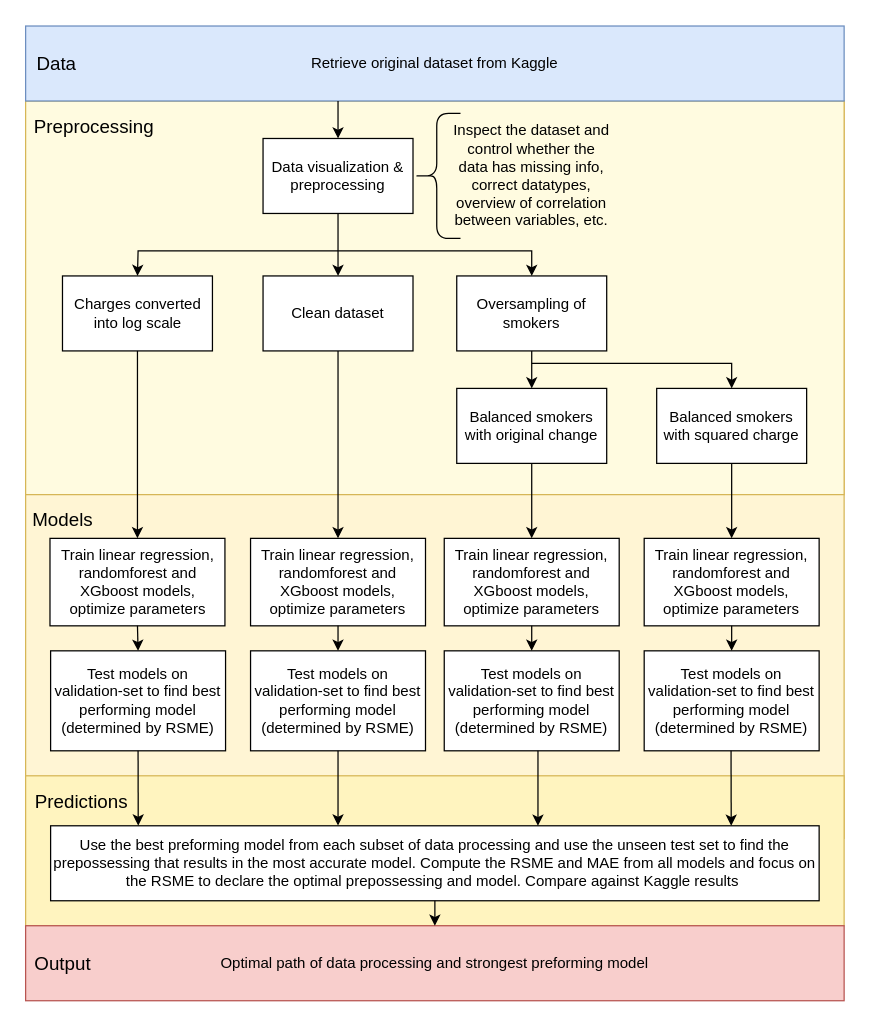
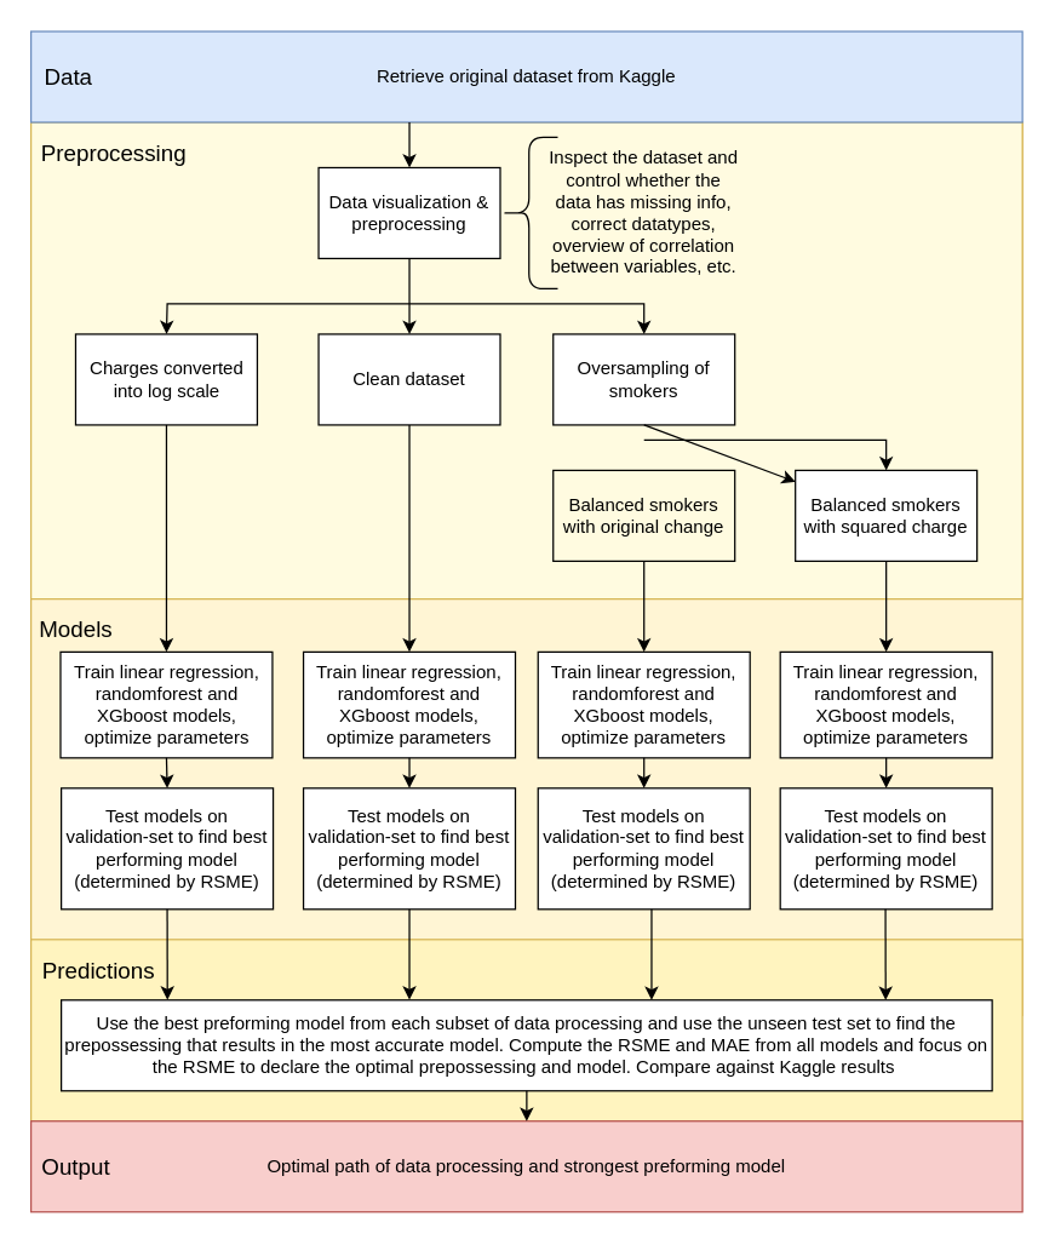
  <mxCell id="0" />
  <mxCell id="1" parent="0" />
  <mxCell id="2" value="" style="rounded=0;whiteSpace=wrap;html=1;fillColor=#FFF5D4;strokeColor=#d6b656;" parent="1" vertex="1"><mxGeometry x="20" y="80" width="655" height="590" as="geometry" /></mxCell>
  <mxCell id="3" value="" style="rounded=0;whiteSpace=wrap;html=1;fillColor=#FFF4BF;strokeColor=#d6b656;" vertex="1" parent="1"><mxGeometry x="20" y="620" width="655" height="120" as="geometry" /></mxCell>
  <mxCell id="4" value="" style="rounded=0;whiteSpace=wrap;html=1;fillColor=#FFFBE0;strokeColor=#d6b656;gradientColor=none;" vertex="1" parent="1"><mxGeometry x="20" y="80" width="655" height="315" as="geometry" /></mxCell>
  <mxCell id="5" value="Charges converted into log scale" style="rounded=0;whiteSpace=wrap;html=1;" parent="1" vertex="1"><mxGeometry x="49.5" y="220" width="120" height="60" as="geometry" /></mxCell>
  <mxCell id="6" value="Clean dataset" style="rounded=0;whiteSpace=wrap;html=1;" parent="1" vertex="1"><mxGeometry x="210" y="220" width="120" height="60" as="geometry" /></mxCell>
  <mxCell id="7" value="Oversampling of smokers" style="rounded=0;whiteSpace=wrap;html=1;" parent="1" vertex="1"><mxGeometry x="365" y="220" width="120" height="60" as="geometry" /></mxCell>
  <mxCell id="8" value="Retrieve original dataset from Kaggle" style="rounded=0;whiteSpace=wrap;html=1;fillColor=#dae8fc;strokeColor=#6c8ebf;" parent="1" vertex="1"><mxGeometry x="20" y="20" width="655" height="60" as="geometry" /></mxCell>
  <mxCell id="9" value="Data visualization &amp;amp; p&lt;font style=&quot;font-size: 12px;&quot;&gt;reprocessing&lt;/font&gt;" style="rounded=0;whiteSpace=wrap;html=1;" parent="1" vertex="1"><mxGeometry x="210" y="110" width="120" height="60" as="geometry" /></mxCell>
  <mxCell id="10" value="" style="shape=curlyBracket;whiteSpace=wrap;html=1;rounded=1;labelPosition=left;verticalLabelPosition=middle;align=right;verticalAlign=middle;" parent="1" vertex="1"><mxGeometry x="330" y="90" width="38" height="100" as="geometry" /></mxCell>
  <mxCell id="11" value="Inspect the dataset and control whether the data has missing info, correct datatypes, overview of correlation between variables, etc." style="text;html=1;align=center;verticalAlign=middle;whiteSpace=wrap;rounded=0;" parent="1" vertex="1"><mxGeometry x="360" y="90" width="130" height="100" as="geometry" /></mxCell>
  <mxCell id="12" value="" style="endArrow=classic;html=1;rounded=0;entryX=0.5;entryY=0;entryDx=0;entryDy=0;" parent="1" target="9" edge="1"><mxGeometry width="50" height="50" relative="1" as="geometry"><mxPoint x="270" y="80" as="sourcePoint" /><mxPoint x="310" y="230" as="targetPoint" /></mxGeometry></mxCell>
  <mxCell id="13" value="" style="endArrow=classic;html=1;rounded=0;exitX=0.5;exitY=1;exitDx=0;exitDy=0;entryX=0.5;entryY=0;entryDx=0;entryDy=0;" parent="1" source="9" target="6" edge="1"><mxGeometry width="50" height="50" relative="1" as="geometry"><mxPoint x="260" y="280" as="sourcePoint" /><mxPoint x="310" y="230" as="targetPoint" /></mxGeometry></mxCell>
  <mxCell id="14" value="" style="endArrow=classic;html=1;rounded=0;entryX=0.5;entryY=0;entryDx=0;entryDy=0;" parent="1" target="5" edge="1"><mxGeometry width="50" height="50" relative="1" as="geometry"><mxPoint x="270" y="200" as="sourcePoint" /><mxPoint x="310" y="230" as="targetPoint" /><Array as="points"><mxPoint x="110" y="200" /></Array></mxGeometry></mxCell>
  <mxCell id="15" value="" style="endArrow=classic;html=1;rounded=0;entryX=0.5;entryY=0;entryDx=0;entryDy=0;" parent="1" target="7" edge="1"><mxGeometry width="50" height="50" relative="1" as="geometry"><mxPoint x="270" y="200" as="sourcePoint" /><mxPoint x="123" y="230" as="targetPoint" /><Array as="points"><mxPoint x="425" y="200" /></Array></mxGeometry></mxCell>
  <mxCell id="16" value="Balanced smokers with squared charge" style="rounded=0;whiteSpace=wrap;html=1;" parent="1" vertex="1"><mxGeometry x="525" y="310" width="120" height="60" as="geometry" /></mxCell>
- <mxCell id="17" value="Balanced smokers&lt;div&gt;with original change&lt;/div&gt;" style="rounded=0;whiteSpace=wrap;html=1;" parent="1" vertex="1"><mxGeometry x="365" y="310" width="120" height="60" as="geometry" /></mxCell>
- <mxCell id="18" value="" style="endArrow=classic;html=1;rounded=0;exitX=0.5;exitY=1;exitDx=0;exitDy=0;entryX=0.5;entryY=0;entryDx=0;entryDy=0;" parent="1" source="7" target="17" edge="1"><mxGeometry width="50" height="50" relative="1" as="geometry"><mxPoint x="390" y="320" as="sourcePoint" /><mxPoint x="440" y="270" as="targetPoint" /></mxGeometry></mxCell>
+ <mxCell id="17" value="Balanced smokers&lt;div&gt;with original change&lt;/div&gt;" style="rounded=0;whiteSpace=wrap;html=1;fillColor=#fffbe0;" parent="1" vertex="1"><mxGeometry x="365" y="310" width="120" height="60" as="geometry" /></mxCell>
+ <mxCell id="18" value="" style="endArrow=classic;html=1;rounded=0;exitX=0.5;exitY=1;exitDx=0;exitDy=0;" parent="1" source="7" target="16" edge="1"><mxGeometry width="50" height="50" relative="1" as="geometry"><mxPoint x="390" y="320" as="sourcePoint" /><mxPoint x="440" y="270" as="targetPoint" /></mxGeometry></mxCell>
  <mxCell id="19" value="" style="endArrow=classic;html=1;rounded=0;entryX=0.5;entryY=0;entryDx=0;entryDy=0;" parent="1" target="16" edge="1"><mxGeometry width="50" height="50" relative="1" as="geometry"><mxPoint x="425" y="290" as="sourcePoint" /><mxPoint x="440" y="270" as="targetPoint" /><Array as="points"><mxPoint x="585" y="290" /></Array></mxGeometry></mxCell>
  <mxCell id="20" value="Train linear regression, randomforest and XGboost models,&lt;div&gt;optimize parameters&lt;/div&gt;" style="rounded=0;whiteSpace=wrap;html=1;" parent="1" vertex="1"><mxGeometry x="39.5" y="430" width="140" height="70" as="geometry" /></mxCell>
  <mxCell id="21" value="Train linear regression, randomforest and XGboost models,&lt;div&gt;optimize parameters&lt;/div&gt;" style="rounded=0;whiteSpace=wrap;html=1;" parent="1" vertex="1"><mxGeometry x="200" y="430" width="140" height="70" as="geometry" /></mxCell>
  <mxCell id="22" value="Train linear regression, randomforest and XGboost models,&lt;div&gt;optimize parameters&lt;/div&gt;" style="rounded=0;whiteSpace=wrap;html=1;" parent="1" vertex="1"><mxGeometry x="355" y="430" width="140" height="70" as="geometry" /></mxCell>
  <mxCell id="23" value="Train linear regression, randomforest and XGboost models,&lt;div&gt;optimize parameters&lt;/div&gt;" style="rounded=0;whiteSpace=wrap;html=1;" parent="1" vertex="1"><mxGeometry x="515" y="430" width="140" height="70" as="geometry" /></mxCell>
  <mxCell id="24" value="" style="endArrow=classic;html=1;rounded=0;exitX=0.5;exitY=1;exitDx=0;exitDy=0;entryX=0.5;entryY=0;entryDx=0;entryDy=0;" parent="1" source="5" target="20" edge="1"><mxGeometry width="50" height="50" relative="1" as="geometry"><mxPoint x="290" y="400" as="sourcePoint" /><mxPoint x="340" y="350" as="targetPoint" /></mxGeometry></mxCell>
  <mxCell id="25" value="" style="endArrow=classic;html=1;rounded=0;exitX=0.5;exitY=1;exitDx=0;exitDy=0;entryX=0.5;entryY=0;entryDx=0;entryDy=0;" parent="1" source="6" target="21" edge="1"><mxGeometry width="50" height="50" relative="1" as="geometry"><mxPoint x="290" y="400" as="sourcePoint" /><mxPoint x="340" y="350" as="targetPoint" /></mxGeometry></mxCell>
  <mxCell id="26" value="" style="endArrow=classic;html=1;rounded=0;exitX=0.5;exitY=1;exitDx=0;exitDy=0;entryX=0.5;entryY=0;entryDx=0;entryDy=0;" parent="1" source="17" target="22" edge="1"><mxGeometry width="50" height="50" relative="1" as="geometry"><mxPoint x="290" y="400" as="sourcePoint" /><mxPoint x="340" y="350" as="targetPoint" /></mxGeometry></mxCell>
  <mxCell id="27" value="" style="endArrow=classic;html=1;rounded=0;exitX=0.5;exitY=1;exitDx=0;exitDy=0;entryX=0.5;entryY=0;entryDx=0;entryDy=0;" parent="1" source="16" target="23" edge="1"><mxGeometry width="50" height="50" relative="1" as="geometry"><mxPoint x="290" y="400" as="sourcePoint" /><mxPoint x="340" y="350" as="targetPoint" /></mxGeometry></mxCell>
  <mxCell id="28" value="Test models on validation-set to find best performing model (determined by RSME)" style="rounded=0;whiteSpace=wrap;html=1;" parent="1" vertex="1"><mxGeometry x="40" y="520" width="140" height="80" as="geometry" /></mxCell>
  <mxCell id="29" value="Test models on validation-set to find best performing model (determined by RSME)" style="rounded=0;whiteSpace=wrap;html=1;" parent="1" vertex="1"><mxGeometry x="200" y="520" width="140" height="80" as="geometry" /></mxCell>
  <mxCell id="30" value="Test models on validation-set to find best performing model (determined by RSME)" style="rounded=0;whiteSpace=wrap;html=1;" parent="1" vertex="1"><mxGeometry x="355" y="520" width="140" height="80" as="geometry" /></mxCell>
  <mxCell id="31" value="Test models on validation-set to find best performing model (determined by RSME)" style="rounded=0;whiteSpace=wrap;html=1;" parent="1" vertex="1"><mxGeometry x="515" y="520" width="140" height="80" as="geometry" /></mxCell>
  <mxCell id="32" value="Use the best preforming model from each subset of data processing and use the unseen test set to find the prepossessing that results in the most accurate model. Compute the RSME and MAE from all models and focus on the RSME to declare the optimal prepossessing and model. Compare against Kaggle results&amp;nbsp;" style="rounded=0;whiteSpace=wrap;html=1;" parent="1" vertex="1"><mxGeometry x="40" y="660" width="615" height="60" as="geometry" /></mxCell>
  <mxCell id="33" value="" style="endArrow=classic;html=1;rounded=0;exitX=0.5;exitY=1;exitDx=0;exitDy=0;entryX=0.5;entryY=0;entryDx=0;entryDy=0;" parent="1" source="20" target="28" edge="1"><mxGeometry width="50" height="50" relative="1" as="geometry"><mxPoint x="286" y="440" as="sourcePoint" /><mxPoint x="336" y="390" as="targetPoint" /></mxGeometry></mxCell>
  <mxCell id="34" value="" style="endArrow=classic;html=1;rounded=0;exitX=0.5;exitY=1;exitDx=0;exitDy=0;entryX=0.5;entryY=0;entryDx=0;entryDy=0;" parent="1" source="21" target="29" edge="1"><mxGeometry width="50" height="50" relative="1" as="geometry"><mxPoint x="290" y="440" as="sourcePoint" /><mxPoint x="340" y="390" as="targetPoint" /></mxGeometry></mxCell>
  <mxCell id="35" value="" style="endArrow=classic;html=1;rounded=0;exitX=0.5;exitY=1;exitDx=0;exitDy=0;entryX=0.114;entryY=-0.002;entryDx=0;entryDy=0;entryPerimeter=0;" parent="1" target="32" edge="1"><mxGeometry width="50" height="50" relative="1" as="geometry"><mxPoint x="110" y="600" as="sourcePoint" /><mxPoint x="340" y="550" as="targetPoint" /></mxGeometry></mxCell>
  <mxCell id="36" value="" style="endArrow=classic;html=1;rounded=0;exitX=0.5;exitY=1;exitDx=0;exitDy=0;entryX=0.374;entryY=-0.003;entryDx=0;entryDy=0;entryPerimeter=0;" parent="1" target="32" edge="1"><mxGeometry width="50" height="50" relative="1" as="geometry"><mxPoint x="270" y="600" as="sourcePoint" /><mxPoint x="380" y="550" as="targetPoint" /></mxGeometry></mxCell>
  <mxCell id="37" value="" style="endArrow=classic;html=1;rounded=0;exitX=0.5;exitY=1;exitDx=0;exitDy=0;" parent="1" edge="1"><mxGeometry width="50" height="50" relative="1" as="geometry"><mxPoint x="430" y="600" as="sourcePoint" /><mxPoint x="430" y="660" as="targetPoint" /></mxGeometry></mxCell>
  <mxCell id="38" value="" style="endArrow=classic;html=1;rounded=0;exitX=0.5;exitY=1;exitDx=0;exitDy=0;entryX=0.895;entryY=0;entryDx=0;entryDy=0;entryPerimeter=0;" parent="1" edge="1"><mxGeometry width="50" height="50" relative="1" as="geometry"><mxPoint x="584.5" y="600" as="sourcePoint" /><mxPoint x="584.65" y="660" as="targetPoint" /></mxGeometry></mxCell>
  <mxCell id="39" value="" style="endArrow=classic;html=1;rounded=0;exitX=0.5;exitY=1;exitDx=0;exitDy=0;entryX=0.5;entryY=0;entryDx=0;entryDy=0;" parent="1" source="22" target="30" edge="1"><mxGeometry width="50" height="50" relative="1" as="geometry"><mxPoint x="170" y="440" as="sourcePoint" /><mxPoint x="220" y="390" as="targetPoint" /></mxGeometry></mxCell>
  <mxCell id="40" value="" style="endArrow=classic;html=1;rounded=0;exitX=0.5;exitY=1;exitDx=0;exitDy=0;entryX=0.5;entryY=0;entryDx=0;entryDy=0;" parent="1" source="23" target="31" edge="1"><mxGeometry width="50" height="50" relative="1" as="geometry"><mxPoint x="170" y="440" as="sourcePoint" /><mxPoint x="220" y="390" as="targetPoint" /></mxGeometry></mxCell>
  <mxCell id="41" value="&lt;font style=&quot;font-size: 15px;&quot;&gt;Preprocessing&lt;/font&gt;" style="text;html=1;align=center;verticalAlign=middle;whiteSpace=wrap;rounded=0;" parent="1" vertex="1"><mxGeometry x="20" y="80" width="110" height="40" as="geometry" /></mxCell>
  <mxCell id="42" value="&lt;font style=&quot;font-size: 15px;&quot;&gt;Data&lt;/font&gt;" style="text;html=1;align=center;verticalAlign=middle;whiteSpace=wrap;rounded=0;" parent="1" vertex="1"><mxGeometry x="20" y="20" width="50" height="60" as="geometry" /></mxCell>
  <mxCell id="43" value="Optimal path of data processing and strongest preforming model" style="rounded=0;whiteSpace=wrap;html=1;fillColor=#f8cecc;strokeColor=#b85450;" parent="1" vertex="1"><mxGeometry x="20" y="740" width="655" height="60" as="geometry" /></mxCell>
  <mxCell id="44" value="" style="endArrow=classic;html=1;rounded=0;exitX=0.5;exitY=1;exitDx=0;exitDy=0;entryX=0.5;entryY=0;entryDx=0;entryDy=0;" parent="1" source="32" target="43" edge="1"><mxGeometry width="50" height="50" relative="1" as="geometry"><mxPoint x="140" y="750" as="sourcePoint" /><mxPoint x="335" y="740" as="targetPoint" /></mxGeometry></mxCell>
  <mxCell id="45" value="&lt;font style=&quot;font-size: 15px;&quot;&gt;Output&lt;/font&gt;" style="text;html=1;align=center;verticalAlign=middle;whiteSpace=wrap;rounded=0;" parent="1" vertex="1"><mxGeometry x="20" y="740" width="60" height="60" as="geometry" /></mxCell>
  <mxCell id="46" value="&lt;font style=&quot;font-size: 15px;&quot;&gt;Models&lt;/font&gt;" style="text;html=1;align=center;verticalAlign=middle;whiteSpace=wrap;rounded=0;" vertex="1" parent="1"><mxGeometry x="20" y="385" width="60" height="60" as="geometry" /></mxCell>
  <mxCell id="47" value="&lt;font style=&quot;font-size: 15px;&quot;&gt;Predictions&lt;/font&gt;" style="text;html=1;align=center;verticalAlign=middle;whiteSpace=wrap;rounded=0;" vertex="1" parent="1"><mxGeometry x="20" y="610" width="90" height="60" as="geometry" /></mxCell>
